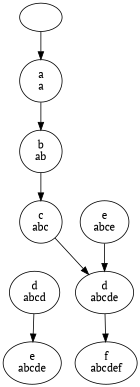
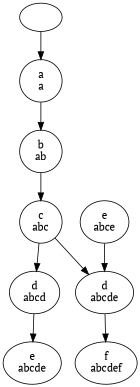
  digraph {
    fontname="PT Serif"
    node [fontname="PT Serif"]
    edge [fontname="PT Serif"]
    ""
    "a\na"
    "b\nab"
    "c\nabc"
    "d\nabcd"
    "d\nabcde"
    "e\nabce"
    "e\nabcde"
    "f\nabcdef"
    "" -> "a\na"
    "a\na" -> "b\nab"
    "b\nab" -> "c\nabc"
+   "c\nabc" -> "d\nabcd"
    "c\nabc" -> "d\nabcde"
    "d\nabcd" -> "e\nabcde"
    "d\nabcde" -> "f\nabcdef"
    "e\nabce" -> "d\nabcde"
  }
